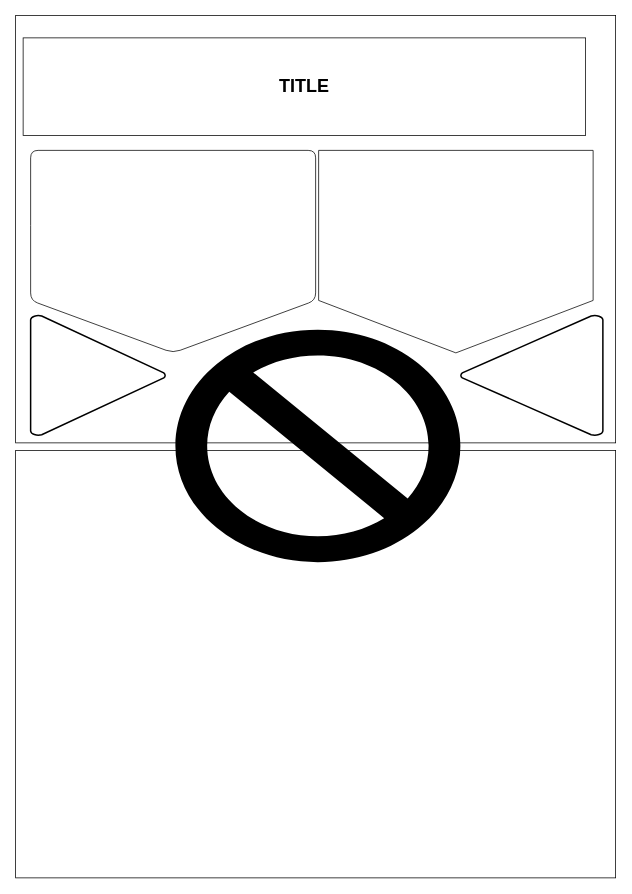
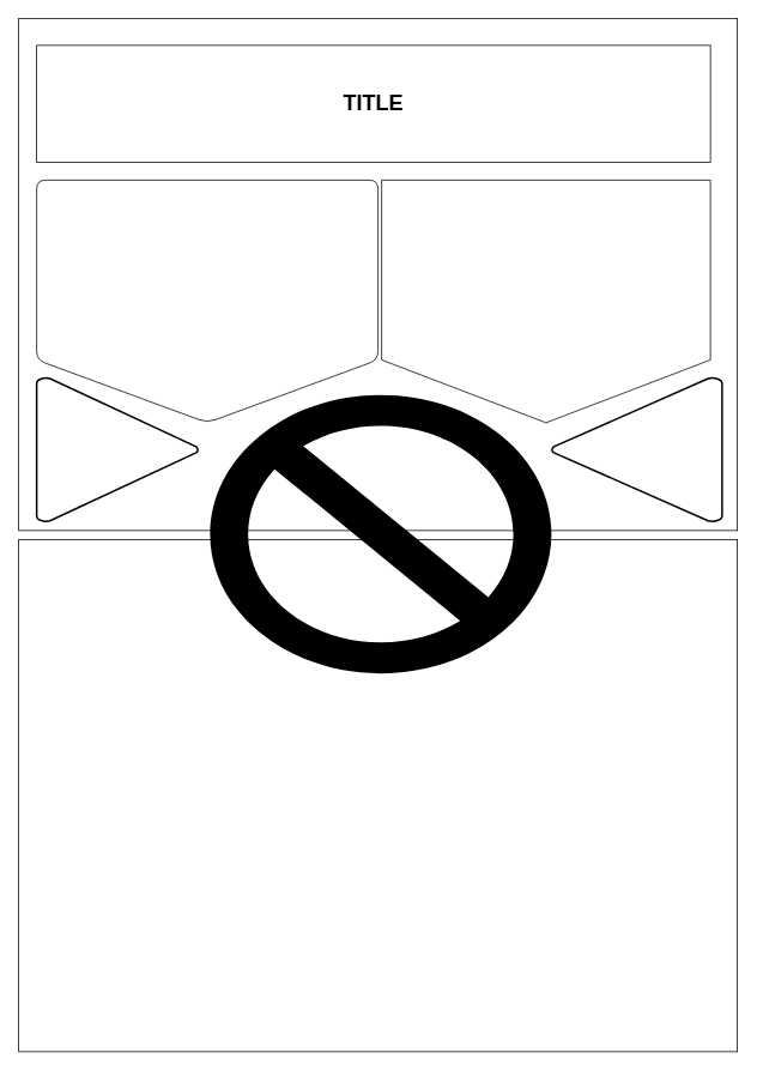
  <mxCell id="0" />
  <mxCell id="1" parent="0" />
  <mxCell id="2" value="" style="rounded=0;whiteSpace=wrap;html=1;" vertex="1" parent="1"><mxGeometry x="20" y="20" width="800" height="570" as="geometry" /></mxCell>
  <mxCell id="3" value="" style="rounded=0;whiteSpace=wrap;html=1;" vertex="1" parent="1"><mxGeometry x="20" y="600" width="800" height="570" as="geometry" /></mxCell>
  <mxCell id="4" value="" style="shape=mxgraph.signs.safety.no;html=1;pointerEvents=1;fillColor=#000000;strokeColor=none;verticalLabelPosition=bottom;verticalAlign=top;align=center;shadow=0;" vertex="1" parent="1"><mxGeometry x="233" y="439" width="380" height="310" as="geometry" /></mxCell>
- <mxCell id="5" value="&lt;h1&gt;TITLE&lt;/h1&gt;" style="rounded=0;whiteSpace=wrap;html=1;" vertex="1" parent="1"><mxGeometry x="30" y="50" width="750" height="130" as="geometry" /></mxCell>
+ <mxCell id="5" value="&lt;h1&gt;TITLE&lt;/h1&gt;" style="rounded=0;whiteSpace=wrap;html=1;" vertex="1" parent="1"><mxGeometry x="40" y="50" width="750" height="130" as="geometry" /></mxCell>
  <mxCell id="6" value="" style="shape=offPageConnector;whiteSpace=wrap;html=1;size=0.259;rounded=1;" vertex="1" parent="1"><mxGeometry x="40" y="200" width="380" height="270" as="geometry" /></mxCell>
  <mxCell id="7" value="" style="shape=offPageConnector;whiteSpace=wrap;html=1;size=0.259;" vertex="1" parent="1"><mxGeometry x="424" y="200" width="366" height="270" as="geometry" /></mxCell>
  <mxCell id="8" value="" style="strokeWidth=2;html=1;shape=mxgraph.flowchart.extract_or_measurement;whiteSpace=wrap;direction=north;" vertex="1" parent="1"><mxGeometry x="613" y="420" width="190" height="160" as="geometry" /></mxCell>
  <mxCell id="9" value="" style="strokeWidth=2;html=1;shape=mxgraph.flowchart.merge_or_storage;whiteSpace=wrap;direction=north;" vertex="1" parent="1"><mxGeometry x="40" y="420" width="180" height="160" as="geometry" /></mxCell>
